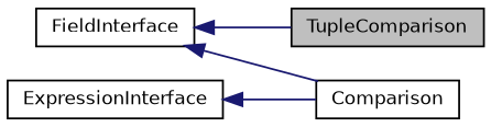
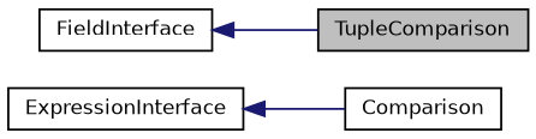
  digraph {
    rankdir=LR
    node [color=black fillcolor=white fontname=Helvetica fontsize=10 shape=record style=filled]
    edge [color=midnightblue dir=back fontname=Helvetica fontsize=10 labelfontname=Helvetica labelfontsize=10 style=solid]
    n1 [fillcolor=grey75 fontcolor=black height=0.2 label=TupleComparison width=0.4]
    n2 [height=0.2 label=Comparison width=0.4]
    n3 [height=0.2 label=ExpressionInterface width=0.4]
    n4 [height=0.2 label=FieldInterface width=0.4]
    n3 -> n2
    n4 -> n1
-   n4 -> n2
  }
